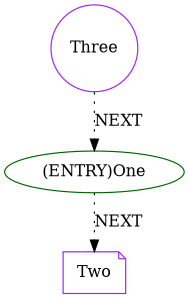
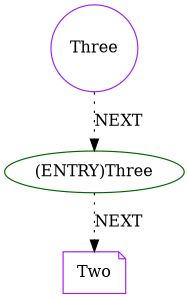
  digraph {
    node [color=purple]
    edge [style=dotted]
-   n1 [color=darkgreen label="(ENTRY)One" shape=ellipse]
+   n1 [color=darkgreen label="(ENTRY)Three" shape=ellipse]
    n2 [label=Two shape=note]
    n3 [label=Three shape=circle]
    n1 -> n2 [label=NEXT]
    n3 -> n1 [label=NEXT]
  }
